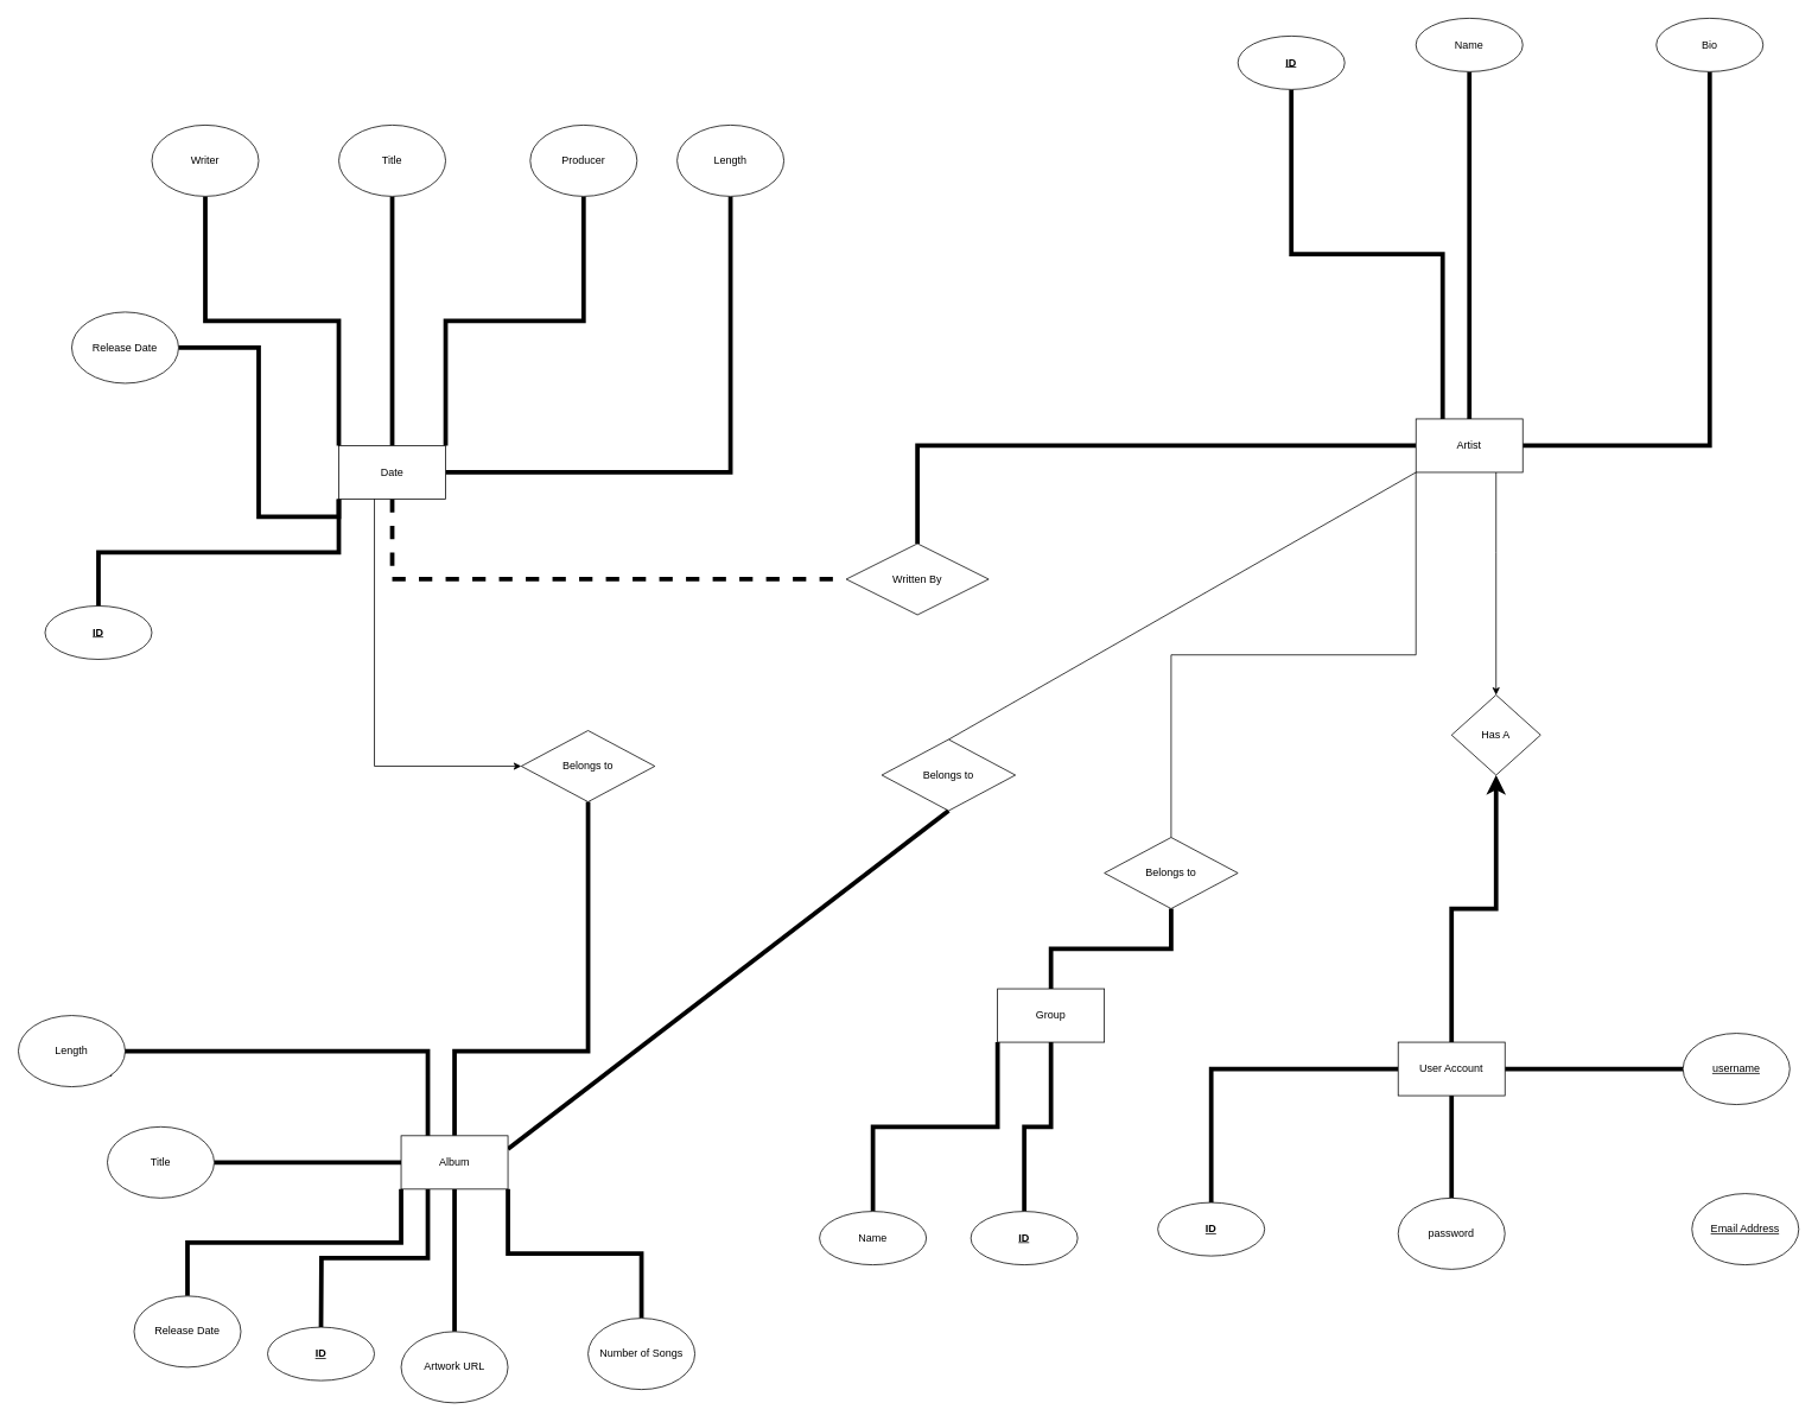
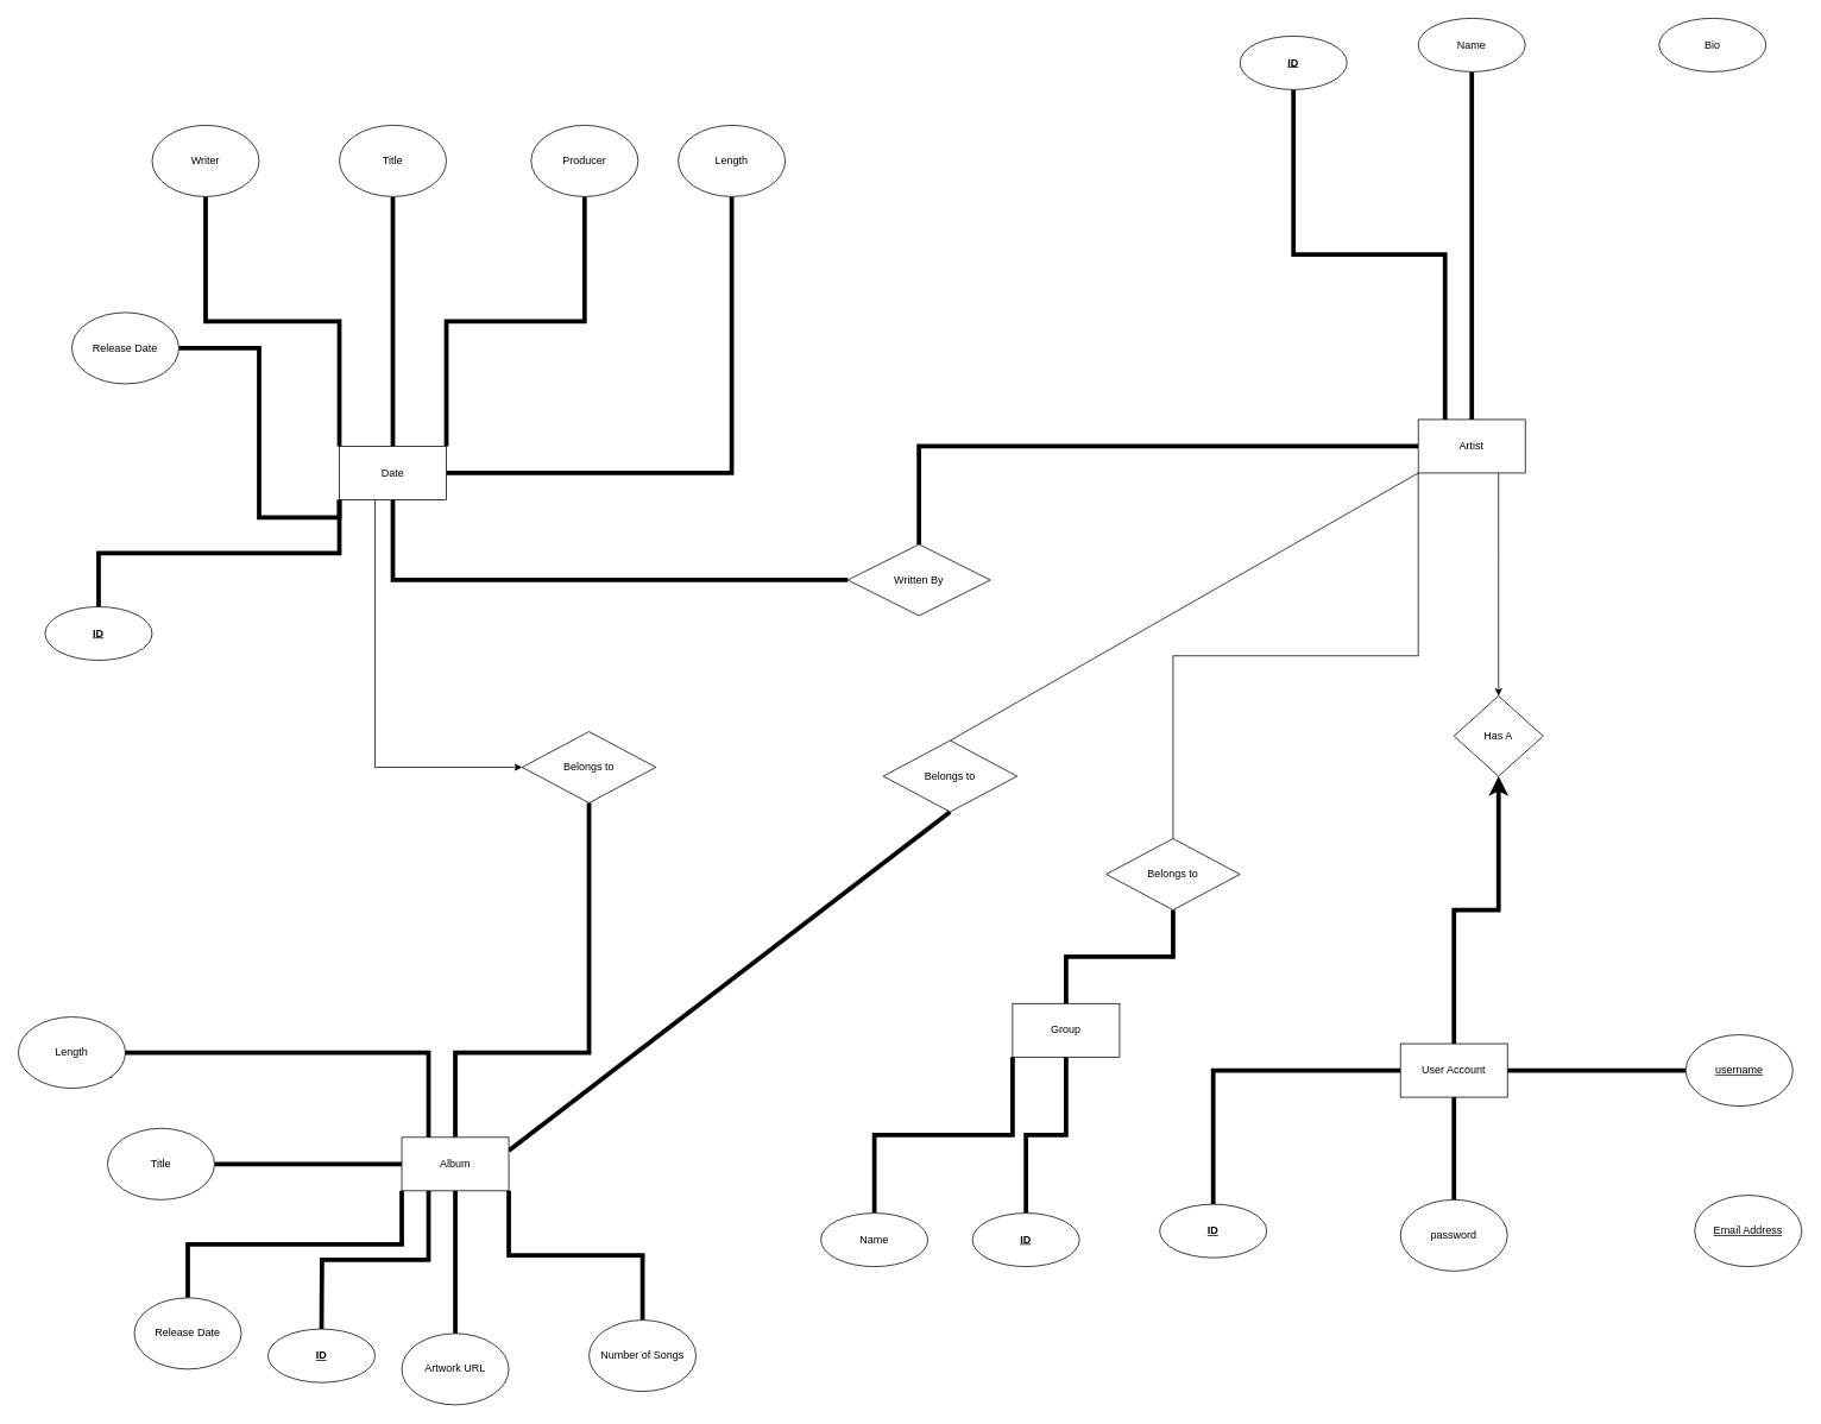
  <mxCell id="0" />
  <mxCell id="1" parent="0" />
  <mxCell id="2" value="" style="edgeStyle=orthogonalEdgeStyle;rounded=0;orthogonalLoop=1;jettySize=auto;html=1;endArrow=none;endFill=0;strokeWidth=5;" parent="1" source="9" target="20" edge="1"><mxGeometry relative="1" as="geometry" /></mxCell>
  <mxCell id="3" value="" style="edgeStyle=orthogonalEdgeStyle;rounded=0;orthogonalLoop=1;jettySize=auto;html=1;endArrow=none;endFill=0;strokeWidth=5;" parent="1" source="9" target="21" edge="1"><mxGeometry relative="1" as="geometry" /></mxCell>
- <mxCell id="4" value="" style="edgeStyle=orthogonalEdgeStyle;rounded=0;orthogonalLoop=1;jettySize=auto;html=1;endArrow=none;endFill=0;strokeWidth=5;dashed=1;" parent="1" source="9" target="25" edge="1"><mxGeometry relative="1" as="geometry"><Array as="points"><mxPoint x="440" y="650" /></Array></mxGeometry></mxCell>
+ <mxCell id="4" value="" style="edgeStyle=orthogonalEdgeStyle;rounded=0;orthogonalLoop=1;jettySize=auto;html=1;endArrow=none;endFill=0;strokeWidth=5;" parent="1" source="9" target="25" edge="1"><mxGeometry relative="1" as="geometry"><Array as="points"><mxPoint x="440" y="650" /></Array></mxGeometry></mxCell>
  <mxCell id="5" style="edgeStyle=orthogonalEdgeStyle;rounded=0;orthogonalLoop=1;jettySize=auto;html=1;exitX=0;exitY=1;exitDx=0;exitDy=0;entryX=1;entryY=0.5;entryDx=0;entryDy=0;endArrow=none;endFill=0;strokeWidth=5;" parent="1" source="9" target="44" edge="1"><mxGeometry relative="1" as="geometry" /></mxCell>
  <mxCell id="6" style="edgeStyle=orthogonalEdgeStyle;rounded=0;orthogonalLoop=1;jettySize=auto;html=1;exitX=1;exitY=0;exitDx=0;exitDy=0;endArrow=none;endFill=0;strokeWidth=5;" parent="1" source="9" target="45" edge="1"><mxGeometry relative="1" as="geometry" /></mxCell>
  <mxCell id="7" style="edgeStyle=orthogonalEdgeStyle;rounded=0;orthogonalLoop=1;jettySize=auto;html=1;exitX=0;exitY=0;exitDx=0;exitDy=0;endArrow=none;endFill=0;strokeWidth=5;" parent="1" source="9" target="46" edge="1"><mxGeometry relative="1" as="geometry" /></mxCell>
  <mxCell id="8" style="edgeStyle=orthogonalEdgeStyle;rounded=0;orthogonalLoop=1;jettySize=auto;html=1;exitX=0;exitY=1;exitDx=0;exitDy=0;endArrow=none;endFill=0;strokeWidth=5;" parent="1" source="9" target="50" edge="1"><mxGeometry relative="1" as="geometry" /></mxCell>
  <mxCell id="9" value="Date" style="rounded=0;whiteSpace=wrap;html=1;" parent="1" vertex="1"><mxGeometry x="380" y="500" width="120" height="60" as="geometry" /></mxCell>
  <mxCell id="10" value="" style="edgeStyle=orthogonalEdgeStyle;rounded=0;orthogonalLoop=1;jettySize=auto;html=1;endArrow=none;endFill=0;strokeWidth=5;" parent="1" source="17" target="23" edge="1"><mxGeometry relative="1" as="geometry" /></mxCell>
  <mxCell id="11" value="" style="edgeStyle=orthogonalEdgeStyle;rounded=0;orthogonalLoop=1;jettySize=auto;html=1;endArrow=none;endFill=0;strokeWidth=5;" parent="1" source="17" target="19" edge="1"><mxGeometry relative="1" as="geometry"><Array as="points"><mxPoint x="510" y="1180" /><mxPoint x="660" y="1180" /></Array></mxGeometry></mxCell>
  <mxCell id="12" value="" style="edgeStyle=orthogonalEdgeStyle;rounded=0;orthogonalLoop=1;jettySize=auto;html=1;endArrow=none;endFill=0;strokeWidth=5;" parent="1" source="17" target="22" edge="1"><mxGeometry relative="1" as="geometry" /></mxCell>
  <mxCell id="13" style="edgeStyle=none;orthogonalLoop=1;jettySize=auto;html=1;exitX=1;exitY=0.25;exitDx=0;exitDy=0;entryX=0.5;entryY=1;entryDx=0;entryDy=0;startArrow=none;startFill=0;endArrow=none;endFill=0;strokeWidth=5;" parent="1" source="17" target="43" edge="1"><mxGeometry relative="1" as="geometry" /></mxCell>
  <mxCell id="14" style="edgeStyle=orthogonalEdgeStyle;rounded=0;orthogonalLoop=1;jettySize=auto;html=1;exitX=0;exitY=1;exitDx=0;exitDy=0;endArrow=none;endFill=0;strokeWidth=5;" parent="1" source="17" target="49" edge="1"><mxGeometry relative="1" as="geometry" /></mxCell>
  <mxCell id="15" style="edgeStyle=orthogonalEdgeStyle;rounded=0;orthogonalLoop=1;jettySize=auto;html=1;exitX=1;exitY=1;exitDx=0;exitDy=0;endArrow=none;endFill=0;strokeWidth=5;" parent="1" source="17" target="59" edge="1"><mxGeometry relative="1" as="geometry" /></mxCell>
  <mxCell id="16" style="edgeStyle=orthogonalEdgeStyle;rounded=0;orthogonalLoop=1;jettySize=auto;html=1;exitX=0.25;exitY=1;exitDx=0;exitDy=0;endArrow=none;endFill=0;strokeWidth=5;" edge="1" parent="1" source="17"><mxGeometry relative="1" as="geometry"><mxPoint x="360" y="1490" as="targetPoint" /></mxGeometry></mxCell>
  <mxCell id="17" value="Album" style="rounded=0;whiteSpace=wrap;html=1;" parent="1" vertex="1"><mxGeometry x="450" y="1275" width="120" height="60" as="geometry" /></mxCell>
  <mxCell id="18" value="" style="edgeStyle=orthogonalEdgeStyle;rounded=0;orthogonalLoop=1;jettySize=auto;html=1;endArrow=none;endFill=0;startArrow=classic;startFill=1;" parent="1" source="19" target="9" edge="1"><mxGeometry relative="1" as="geometry"><Array as="points"><mxPoint x="420" y="860" /></Array></mxGeometry></mxCell>
  <mxCell id="19" value="Belongs to" style="rhombus;whiteSpace=wrap;html=1;" parent="1" vertex="1"><mxGeometry x="585" width="150" height="80" as="geometry" y="820" /></mxCell>
  <mxCell id="20" value="Length" style="ellipse;whiteSpace=wrap;html=1;" parent="1" vertex="1"><mxGeometry x="760" y="140" width="120" height="80" as="geometry" /></mxCell>
  <mxCell id="21" value="Title" style="ellipse;whiteSpace=wrap;html=1;" parent="1" vertex="1"><mxGeometry x="380" y="140" width="120" height="80" as="geometry" /></mxCell>
  <mxCell id="22" value="Title" style="ellipse;whiteSpace=wrap;html=1;" parent="1" vertex="1"><mxGeometry x="120" y="1265" width="120" height="80" as="geometry" /></mxCell>
  <mxCell id="23" value="Artwork URL" style="ellipse;whiteSpace=wrap;html=1;" parent="1" vertex="1"><mxGeometry x="450" y="1495" width="120" height="80" as="geometry" /></mxCell>
  <mxCell id="24" value="" style="edgeStyle=orthogonalEdgeStyle;rounded=0;orthogonalLoop=1;jettySize=auto;html=1;endArrow=none;endFill=0;strokeWidth=5;" parent="1" source="25" target="32" edge="1"><mxGeometry relative="1" as="geometry"><Array as="points"><mxPoint x="1030" y="500" /></Array></mxGeometry></mxCell>
  <mxCell id="25" value="Written By" style="rhombus;whiteSpace=wrap;html=1;rounded=0;" parent="1" vertex="1"><mxGeometry x="950" y="610" width="160" height="80" as="geometry" /></mxCell>
  <mxCell id="26" value="" style="edgeStyle=orthogonalEdgeStyle;rounded=0;orthogonalLoop=1;jettySize=auto;html=1;endArrow=none;endFill=0;strokeWidth=5;" parent="1" source="32" target="33" edge="1"><mxGeometry relative="1" as="geometry" /></mxCell>
- <mxCell id="27" value="" style="edgeStyle=orthogonalEdgeStyle;rounded=0;orthogonalLoop=1;jettySize=auto;html=1;endArrow=none;endFill=0;strokeWidth=5;" parent="1" source="32" target="34" edge="1"><mxGeometry relative="1" as="geometry" /></mxCell>
  <mxCell id="28" style="edgeStyle=none;orthogonalLoop=1;jettySize=auto;html=1;exitX=0;exitY=1;exitDx=0;exitDy=0;entryX=0.5;entryY=0;entryDx=0;entryDy=0;startArrow=none;startFill=0;endArrow=none;endFill=0;strokeWidth=1;" parent="1" source="32" target="43" edge="1"><mxGeometry relative="1" as="geometry" /></mxCell>
  <mxCell id="29" value="" style="edgeStyle=orthogonalEdgeStyle;rounded=0;orthogonalLoop=1;jettySize=auto;html=1;endArrow=classic;endFill=1;strokeWidth=1;" parent="1" source="32" target="42" edge="1"><mxGeometry relative="1" as="geometry"><Array as="points"><mxPoint x="1680" y="620" /><mxPoint x="1680" y="620" /></Array></mxGeometry></mxCell>
  <mxCell id="30" style="edgeStyle=orthogonalEdgeStyle;rounded=0;orthogonalLoop=1;jettySize=auto;html=1;exitX=0;exitY=1;exitDx=0;exitDy=0;endArrow=none;endFill=0;strokeWidth=1;" parent="1" source="32" target="56" edge="1"><mxGeometry relative="1" as="geometry" /></mxCell>
  <mxCell id="31" style="edgeStyle=orthogonalEdgeStyle;rounded=0;orthogonalLoop=1;jettySize=auto;html=1;exitX=0.25;exitY=0;exitDx=0;exitDy=0;entryX=0.5;entryY=1;entryDx=0;entryDy=0;endArrow=none;endFill=0;strokeWidth=5;" edge="1" parent="1" source="32" target="62"><mxGeometry relative="1" as="geometry" /></mxCell>
  <mxCell id="32" value="Artist" style="rounded=0;whiteSpace=wrap;html=1;" parent="1" vertex="1"><mxGeometry x="1590" y="470" width="120" height="60" as="geometry" /></mxCell>
  <mxCell id="33" value="Name" style="ellipse;whiteSpace=wrap;html=1;rounded=0;" parent="1" vertex="1"><mxGeometry x="1590" y="20" width="120" height="60" as="geometry" /></mxCell>
  <mxCell id="34" value="Bio" style="ellipse;whiteSpace=wrap;html=1;rounded=0;" parent="1" vertex="1"><mxGeometry x="1860" y="20" width="120" height="60" as="geometry" /></mxCell>
  <mxCell id="35" value="" style="edgeStyle=orthogonalEdgeStyle;rounded=0;orthogonalLoop=1;jettySize=auto;html=1;startArrow=none;startFill=0;endArrow=none;endFill=0;strokeWidth=5;" parent="1" source="39" target="41" edge="1"><mxGeometry relative="1" as="geometry" /></mxCell>
  <mxCell id="36" value="" style="edgeStyle=orthogonalEdgeStyle;rounded=0;orthogonalLoop=1;jettySize=auto;html=1;startArrow=none;startFill=0;endArrow=none;endFill=0;strokeWidth=5;" parent="1" source="39" target="40" edge="1"><mxGeometry relative="1" as="geometry" /></mxCell>
  <mxCell id="37" value="" style="edgeStyle=orthogonalEdgeStyle;rounded=0;orthogonalLoop=1;jettySize=auto;html=1;startArrow=none;startFill=0;endArrow=classic;endFill=1;strokeWidth=5;" parent="1" source="39" target="42" edge="1"><mxGeometry relative="1" as="geometry" /></mxCell>
  <mxCell id="38" value="" style="edgeStyle=orthogonalEdgeStyle;rounded=0;orthogonalLoop=1;jettySize=auto;html=1;endArrow=none;endFill=0;strokeWidth=5;endSize=5;" parent="1" source="39" target="47" edge="1"><mxGeometry relative="1" as="geometry" /></mxCell>
  <mxCell id="39" value="User Account" style="rounded=0;whiteSpace=wrap;html=1;" parent="1" vertex="1"><mxGeometry x="1570" y="1170" width="120" height="60" as="geometry" /></mxCell>
  <mxCell id="40" value="&lt;u&gt;username&lt;/u&gt;" style="ellipse;whiteSpace=wrap;html=1;" parent="1" vertex="1"><mxGeometry x="1890" y="1160" width="120" height="80" as="geometry" /></mxCell>
  <mxCell id="41" value="password" style="ellipse;whiteSpace=wrap;html=1;" parent="1" vertex="1"><mxGeometry x="1570" y="1345" width="120" height="80" as="geometry" /></mxCell>
  <mxCell id="42" value="Has A" style="rhombus;whiteSpace=wrap;html=1;rounded=0;" parent="1" vertex="1"><mxGeometry x="1630" y="780" width="100" height="90" as="geometry" /></mxCell>
  <mxCell id="43" value="Belongs to" style="rhombus;whiteSpace=wrap;html=1;" parent="1" vertex="1"><mxGeometry x="990" y="830" width="150" height="80" as="geometry" /></mxCell>
  <mxCell id="44" value="Release Date" style="ellipse;whiteSpace=wrap;html=1;" parent="1" vertex="1"><mxGeometry x="80" y="350" width="120" height="80" as="geometry" /></mxCell>
  <mxCell id="45" value="Producer" style="ellipse;whiteSpace=wrap;html=1;" parent="1" vertex="1"><mxGeometry x="595" y="140" width="120" height="80" as="geometry" /></mxCell>
  <mxCell id="46" value="Writer" style="ellipse;whiteSpace=wrap;html=1;" parent="1" vertex="1"><mxGeometry x="170" y="140" width="120" height="80" as="geometry" /></mxCell>
  <mxCell id="47" value="&lt;b&gt;&lt;u&gt;ID&lt;/u&gt;&lt;/b&gt;" style="ellipse;whiteSpace=wrap;html=1;rounded=0;" parent="1" vertex="1"><mxGeometry x="1300" y="1350" width="120" height="60" as="geometry" /></mxCell>
  <mxCell id="48" value="&lt;u&gt;Email Address&lt;/u&gt;" style="ellipse;whiteSpace=wrap;html=1;" parent="1" vertex="1"><mxGeometry x="1900" y="1340" width="120" height="80" as="geometry" /></mxCell>
  <mxCell id="49" value="Release Date" style="ellipse;whiteSpace=wrap;html=1;" parent="1" vertex="1"><mxGeometry x="150" y="1455" width="120" height="80" as="geometry" /></mxCell>
  <mxCell id="50" value="&lt;b&gt;&lt;u&gt;ID&lt;/u&gt;&lt;/b&gt;" style="ellipse;whiteSpace=wrap;html=1;rounded=0;" parent="1" vertex="1"><mxGeometry x="50" y="680" width="120" height="60" as="geometry" /></mxCell>
  <mxCell id="51" style="edgeStyle=orthogonalEdgeStyle;rounded=0;orthogonalLoop=1;jettySize=auto;html=1;exitX=0;exitY=1;exitDx=0;exitDy=0;entryX=0.5;entryY=0;entryDx=0;entryDy=0;endArrow=none;endFill=0;strokeWidth=5;" parent="1" source="53" target="54" edge="1"><mxGeometry relative="1" as="geometry" /></mxCell>
  <mxCell id="52" style="edgeStyle=orthogonalEdgeStyle;rounded=0;orthogonalLoop=1;jettySize=auto;html=1;exitX=0.5;exitY=1;exitDx=0;exitDy=0;entryX=0.5;entryY=0;entryDx=0;entryDy=0;endArrow=none;endFill=0;strokeWidth=5;" edge="1" parent="1" source="53" target="61"><mxGeometry relative="1" as="geometry" /></mxCell>
- <mxCell id="53" value="Group" style="rounded=0;whiteSpace=wrap;html=1;" parent="1" vertex="1"><mxGeometry x="1120" y="1110" width="120" height="60" as="geometry" /></mxCell>
+ <mxCell id="53" value="Group" style="rounded=0;whiteSpace=wrap;html=1;" parent="1" vertex="1"><mxGeometry x="1135" y="1125" width="120" height="60" as="geometry" /></mxCell>
  <mxCell id="54" value="Name" style="ellipse;whiteSpace=wrap;html=1;rounded=0;" parent="1" vertex="1"><mxGeometry x="920" y="1360" width="120" height="60" as="geometry" /></mxCell>
  <mxCell id="55" style="edgeStyle=orthogonalEdgeStyle;rounded=0;orthogonalLoop=1;jettySize=auto;html=1;exitX=0.5;exitY=1;exitDx=0;exitDy=0;entryX=0.5;entryY=0;entryDx=0;entryDy=0;endArrow=none;endFill=0;strokeWidth=5;" parent="1" source="56" target="53" edge="1"><mxGeometry relative="1" as="geometry" /></mxCell>
  <mxCell id="56" value="Belongs to" style="rhombus;whiteSpace=wrap;html=1;" parent="1" vertex="1"><mxGeometry x="1240" y="940" width="150" height="80" as="geometry" /></mxCell>
  <mxCell id="57" style="edgeStyle=orthogonalEdgeStyle;rounded=0;orthogonalLoop=1;jettySize=auto;html=1;exitX=1;exitY=1;exitDx=0;exitDy=0;entryX=0.25;entryY=0;entryDx=0;entryDy=0;endArrow=none;endFill=0;strokeWidth=5;" parent="1" source="58" target="17" edge="1"><mxGeometry relative="1" as="geometry"><Array as="points"><mxPoint x="122" y="1180" /><mxPoint x="480" y="1180" /></Array></mxGeometry></mxCell>
  <mxCell id="58" value="Length" style="ellipse;whiteSpace=wrap;html=1;" parent="1" vertex="1"><mxGeometry x="20" y="1140" width="120" height="80" as="geometry" /></mxCell>
  <mxCell id="59" value="Number of Songs" style="ellipse;whiteSpace=wrap;html=1;" parent="1" vertex="1"><mxGeometry x="660" y="1480" width="120" height="80" as="geometry" /></mxCell>
  <mxCell id="60" value="&lt;b&gt;&lt;u&gt;ID&lt;/u&gt;&lt;/b&gt;" style="ellipse;whiteSpace=wrap;html=1;rounded=0;" vertex="1" parent="1"><mxGeometry x="300" y="1490" width="120" height="60" as="geometry" /></mxCell>
  <mxCell id="61" value="&lt;b&gt;&lt;u&gt;ID&lt;/u&gt;&lt;/b&gt;" style="ellipse;whiteSpace=wrap;html=1;rounded=0;" vertex="1" parent="1"><mxGeometry x="1090" y="1360" width="120" height="60" as="geometry" /></mxCell>
  <mxCell id="62" value="&lt;b&gt;&lt;u&gt;ID&lt;/u&gt;&lt;/b&gt;" style="ellipse;whiteSpace=wrap;html=1;rounded=0;" vertex="1" parent="1"><mxGeometry x="1390" y="40" width="120" height="60" as="geometry" /></mxCell>
